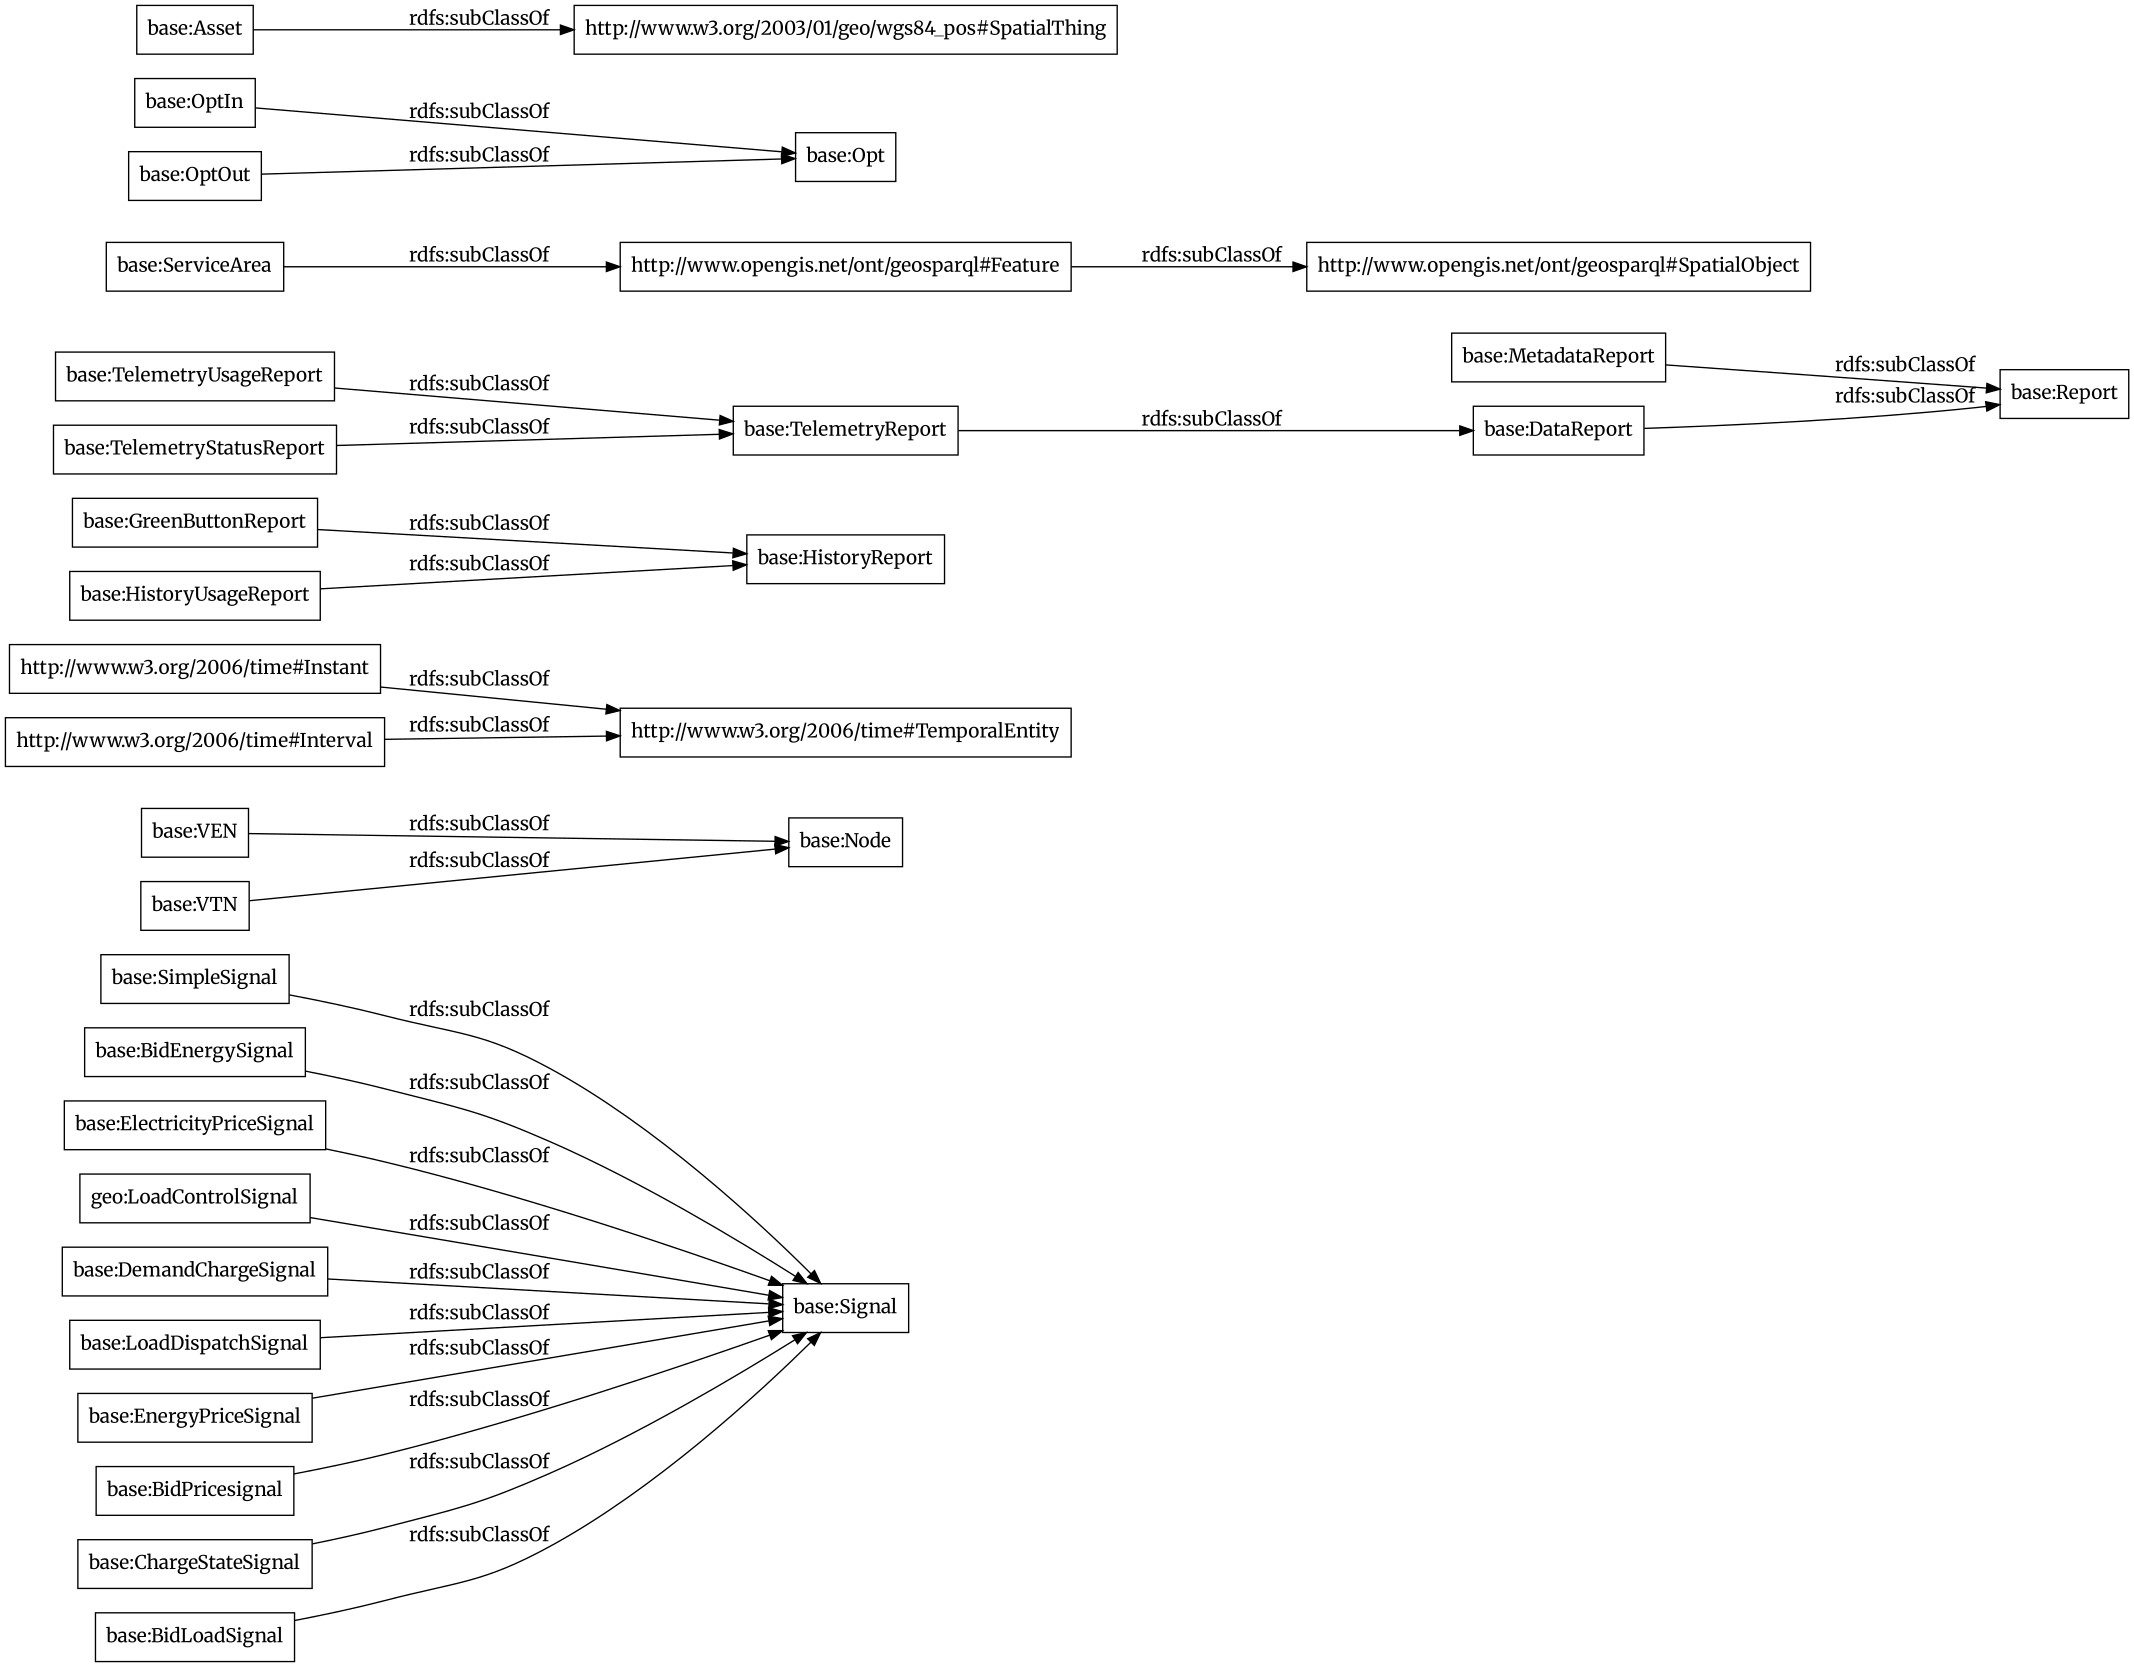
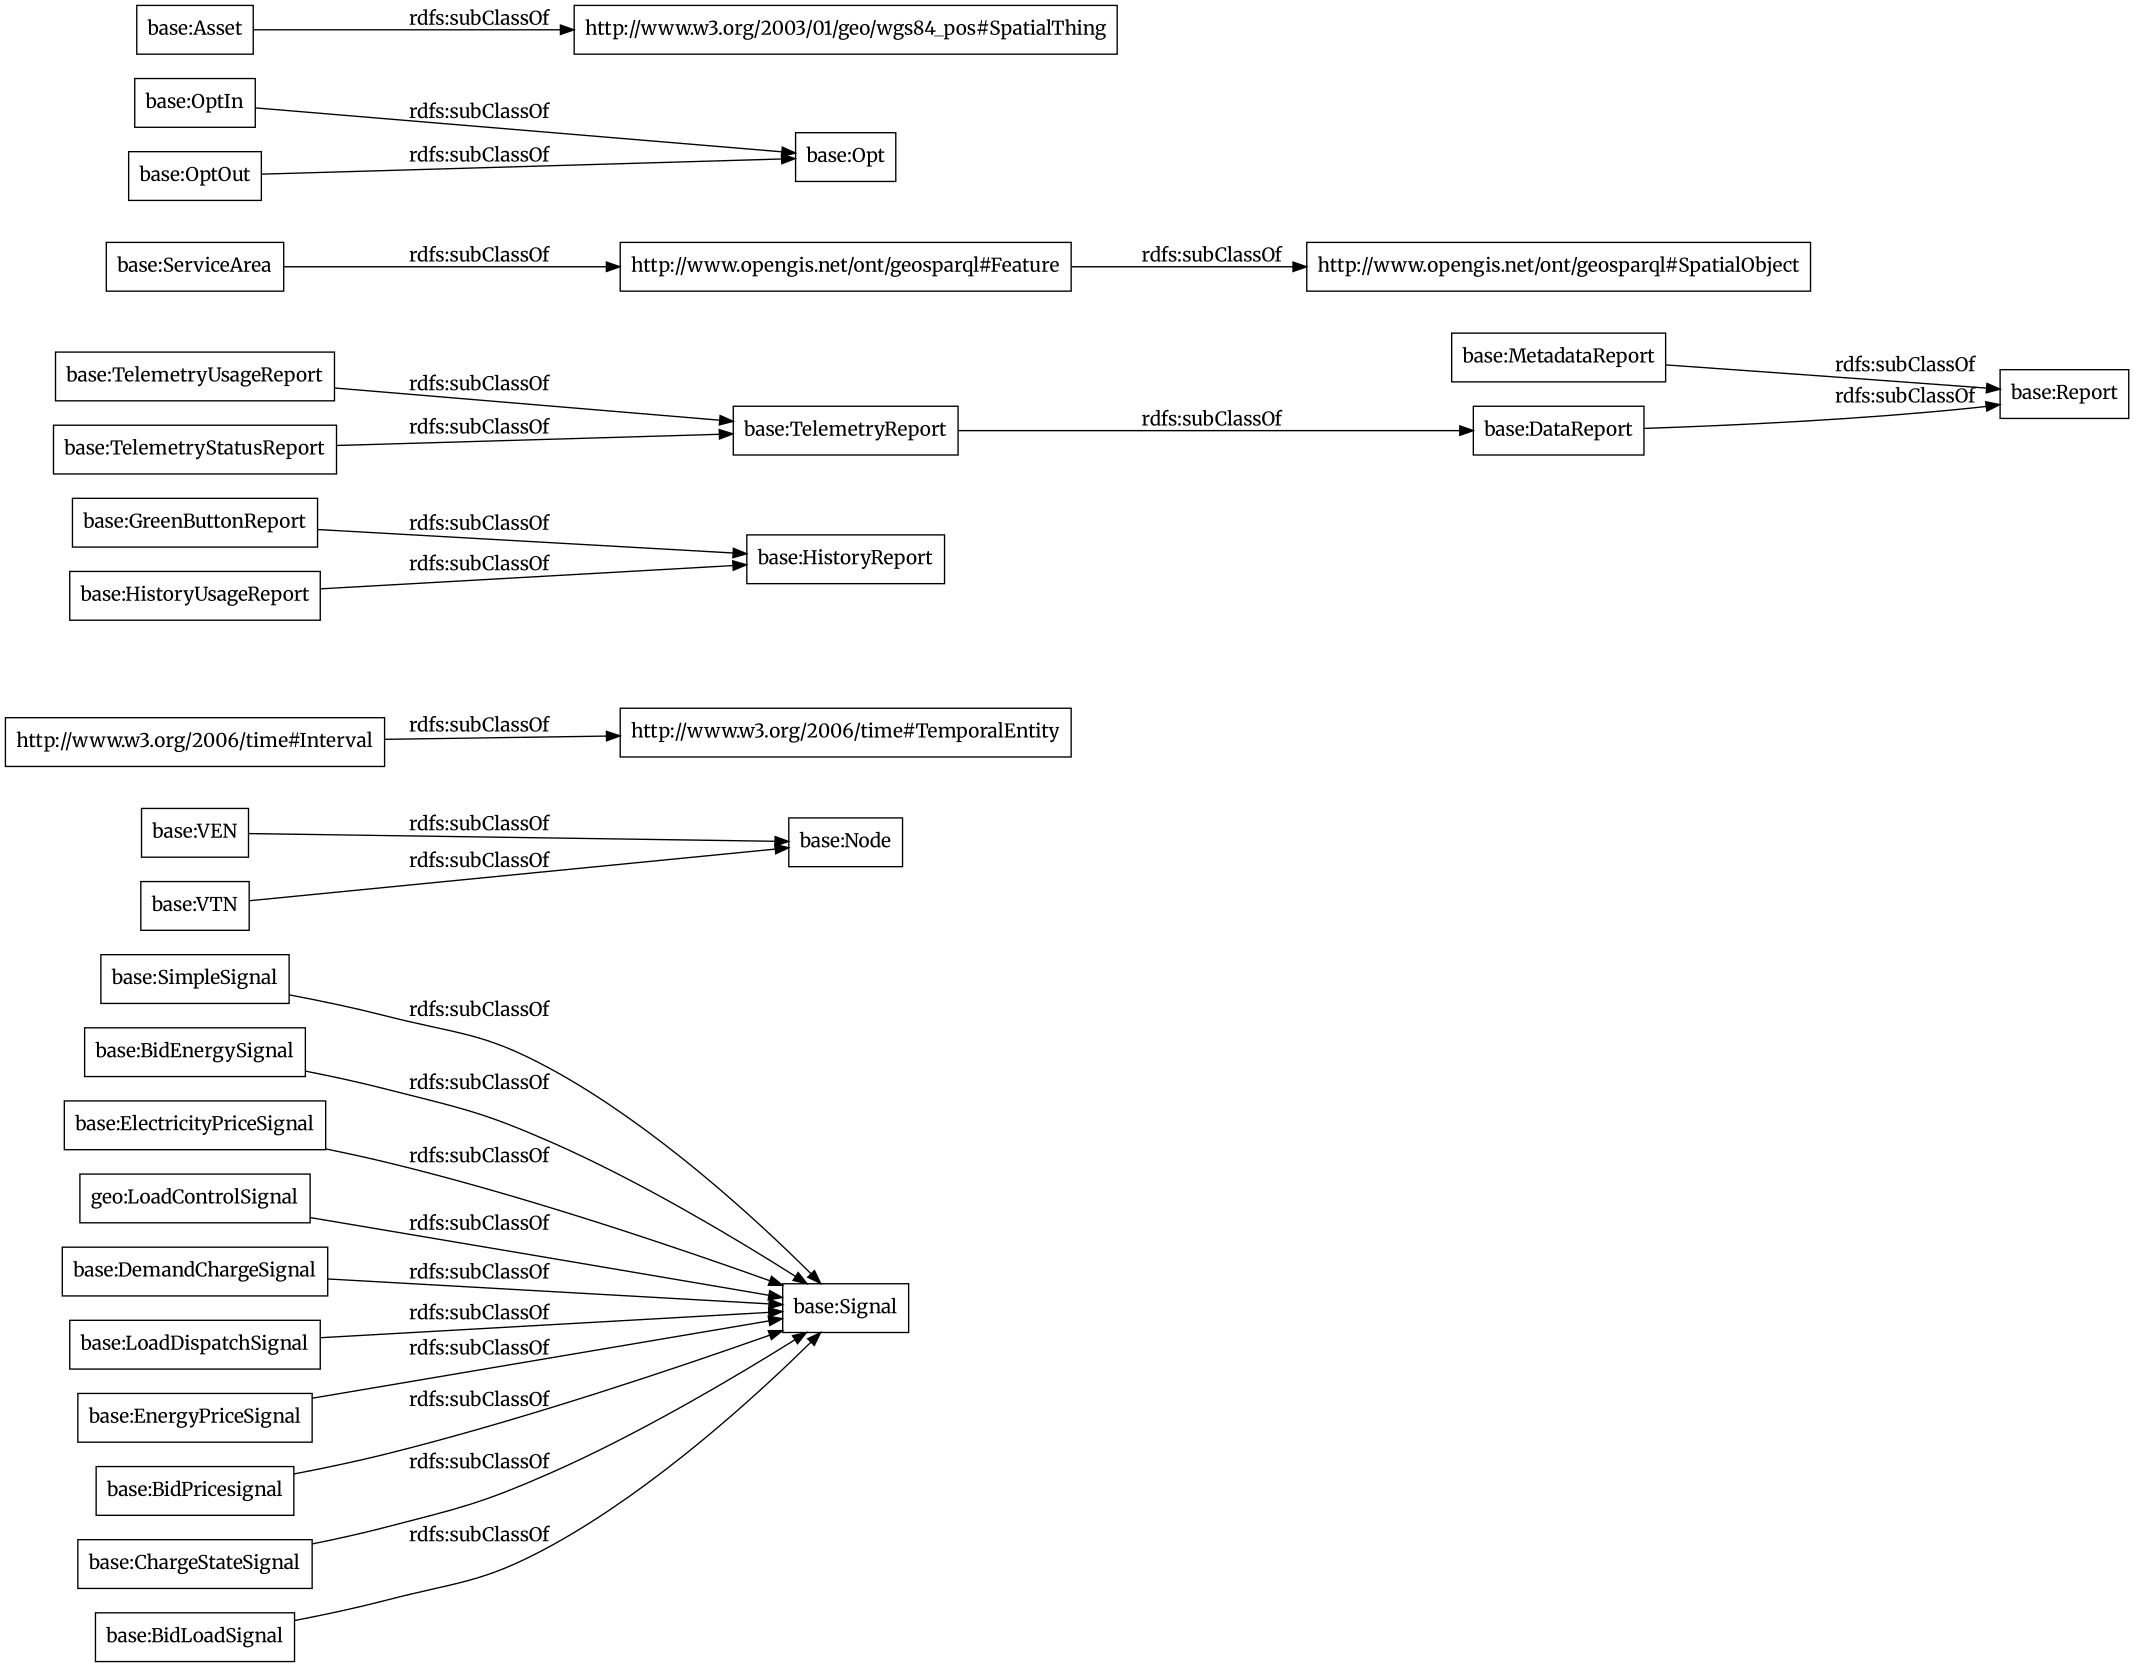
  digraph {
    fontname=Merriweather
    rankdir=LR
    node [color=black fontname=Merriweather shape=rectangle]
    edge [fontname=Merriweather]
    "base:SimpleSignal"
    "base:Signal"
    "base:VEN"
    "base:Node"
-   "http://www.w3.org/2006/time#Instant"
    "http://www.w3.org/2006/time#TemporalEntity"
    "base:GreenButtonReport"
    "base:HistoryReport"
    "base:DataReport"
    "base:Report"
    "base:TelemetryUsageReport"
    "base:TelemetryReport"
    "base:BidEnergySignal"
    "base:ElectricityPriceSignal"
    n15 [label="geo:LoadControlSignal"]
    "base:ServiceArea"
    "http://www.opengis.net/ont/geosparql#Feature"
    "http://www.opengis.net/ont/geosparql#SpatialObject"
    "base:DemandChargeSignal"
    "base:OptIn"
    "base:Opt"
    "base:LoadDispatchSignal"
    "base:OptOut"
    "base:EnergyPriceSignal"
    "base:VTN"
    "base:TelemetryStatusReport"
    "base:Asset"
    "http://www.w3.org/2003/01/geo/wgs84_pos#SpatialThing"
    "base:BidPricesignal"
    "http://www.w3.org/2006/time#Interval"
    "base:ChargeStateSignal"
    "base:BidLoadSignal"
    "base:MetadataReport"
    "base:HistoryUsageReport"
    "base:SimpleSignal" -> "base:Signal" [label="rdfs:subClassOf"]
    "base:VEN" -> "base:Node" [label="rdfs:subClassOf"]
-   "http://www.w3.org/2006/time#Instant" -> "http://www.w3.org/2006/time#TemporalEntity" [label="rdfs:subClassOf"]
    "base:GreenButtonReport" -> "base:HistoryReport" [label="rdfs:subClassOf"]
    "base:DataReport" -> "base:Report" [label="rdfs:subClassOf"]
    "base:TelemetryUsageReport" -> "base:TelemetryReport" [label="rdfs:subClassOf"]
    "base:TelemetryReport" -> "base:DataReport" [label="rdfs:subClassOf"]
    "base:BidEnergySignal" -> "base:Signal" [label="rdfs:subClassOf"]
    "base:ElectricityPriceSignal" -> "base:Signal" [label="rdfs:subClassOf"]
    n15 -> "base:Signal" [label="rdfs:subClassOf"]
    "base:ServiceArea" -> "http://www.opengis.net/ont/geosparql#Feature" [label="rdfs:subClassOf"]
    "http://www.opengis.net/ont/geosparql#Feature" -> "http://www.opengis.net/ont/geosparql#SpatialObject" [label="rdfs:subClassOf"]
    "base:DemandChargeSignal" -> "base:Signal" [label="rdfs:subClassOf"]
    "base:OptIn" -> "base:Opt" [label="rdfs:subClassOf"]
    "base:LoadDispatchSignal" -> "base:Signal" [label="rdfs:subClassOf"]
    "base:OptOut" -> "base:Opt" [label="rdfs:subClassOf"]
    "base:EnergyPriceSignal" -> "base:Signal" [label="rdfs:subClassOf"]
    "base:VTN" -> "base:Node" [label="rdfs:subClassOf"]
    "base:TelemetryStatusReport" -> "base:TelemetryReport" [label="rdfs:subClassOf"]
    "base:Asset" -> "http://www.w3.org/2003/01/geo/wgs84_pos#SpatialThing" [label="rdfs:subClassOf"]
    "base:BidPricesignal" -> "base:Signal" [label="rdfs:subClassOf"]
    "http://www.w3.org/2006/time#Interval" -> "http://www.w3.org/2006/time#TemporalEntity" [label="rdfs:subClassOf"]
    "base:ChargeStateSignal" -> "base:Signal" [label="rdfs:subClassOf"]
    "base:BidLoadSignal" -> "base:Signal" [label="rdfs:subClassOf"]
    "base:MetadataReport" -> "base:Report" [label="rdfs:subClassOf"]
    "base:HistoryUsageReport" -> "base:HistoryReport" [label="rdfs:subClassOf"]
  }
